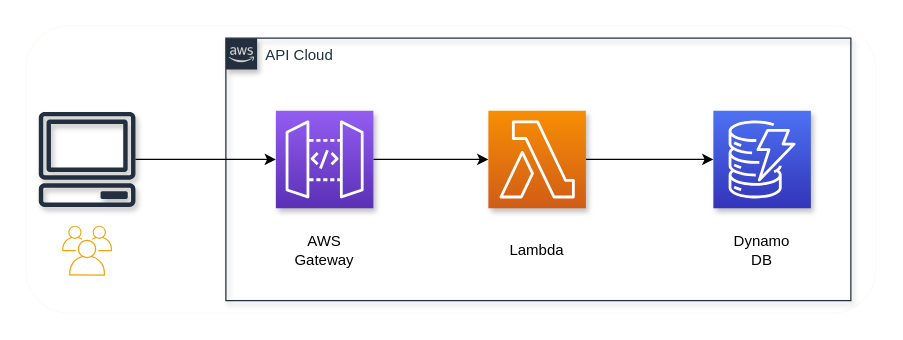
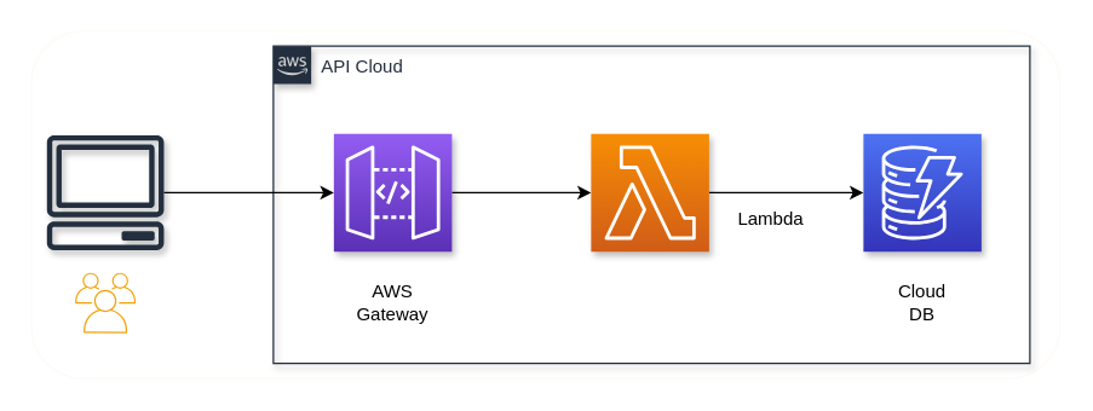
  <mxCell id="0" />
  <mxCell id="1" parent="0" />
  <mxCell id="2" value="" style="rounded=1;whiteSpace=wrap;html=1;shadow=0;strokeColor=#FFFAF5;strokeWidth=1;" parent="1" vertex="1"><mxGeometry x="20" y="20" width="680" height="230" as="geometry" /></mxCell>
  <mxCell id="3" value="API Cloud" style="points=[[0,0],[0.25,0],[0.5,0],[0.75,0],[1,0],[1,0.25],[1,0.5],[1,0.75],[1,1],[0.75,1],[0.5,1],[0.25,1],[0,1],[0,0.75],[0,0.5],[0,0.25]];outlineConnect=0;gradientColor=none;html=1;whiteSpace=wrap;fontSize=12;fontStyle=0;shape=mxgraph.aws4.group;grIcon=mxgraph.aws4.group_aws_cloud_alt;strokeColor=#232F3E;fillColor=none;verticalAlign=top;align=left;spacingLeft=30;fontColor=#232F3E;dashed=0;shadow=1;" parent="1" vertex="1"><mxGeometry x="180" y="30" width="500" height="210" as="geometry" /></mxCell>
  <mxCell id="4" value="" style="edgeStyle=orthogonalEdgeStyle;rounded=0;orthogonalLoop=1;jettySize=auto;html=1;" parent="1" source="5" target="7" edge="1"><mxGeometry relative="1" as="geometry"><mxPoint x="188.189" y="128" as="targetPoint" /></mxGeometry></mxCell>
  <mxCell id="5" value="" style="outlineConnect=0;fontColor=#232F3E;gradientColor=none;fillColor=#232F3E;strokeColor=none;dashed=0;verticalLabelPosition=bottom;verticalAlign=top;align=center;html=1;fontSize=12;fontStyle=0;aspect=fixed;pointerEvents=1;shape=mxgraph.aws4.client;shadow=1;" parent="1" vertex="1"><mxGeometry x="30" y="89" width="78" height="76" as="geometry" /></mxCell>
  <mxCell id="6" value="" style="edgeStyle=orthogonalEdgeStyle;rounded=0;orthogonalLoop=1;jettySize=auto;html=1;" parent="1" source="7" target="9" edge="1"><mxGeometry relative="1" as="geometry"><mxPoint x="378" y="127" as="targetPoint" /></mxGeometry></mxCell>
  <mxCell id="7" value="" style="outlineConnect=0;fontColor=#232F3E;gradientColor=#945DF2;gradientDirection=north;fillColor=#5A30B5;strokeColor=#ffffff;dashed=0;verticalLabelPosition=bottom;verticalAlign=top;align=center;html=1;fontSize=12;fontStyle=0;aspect=fixed;shape=mxgraph.aws4.resourceIcon;resIcon=mxgraph.aws4.api_gateway;shadow=1;" parent="1" vertex="1"><mxGeometry x="220" y="88" width="78" height="78" as="geometry" /></mxCell>
  <mxCell id="8" style="edgeStyle=orthogonalEdgeStyle;rounded=0;orthogonalLoop=1;jettySize=auto;html=1;" parent="1" source="9" target="10" edge="1"><mxGeometry relative="1" as="geometry" /></mxCell>
  <mxCell id="9" value="" style="outlineConnect=0;fontColor=#232F3E;gradientColor=#F78E04;gradientDirection=north;fillColor=#D05C17;strokeColor=#ffffff;dashed=0;verticalLabelPosition=bottom;verticalAlign=top;align=center;html=1;fontSize=12;fontStyle=0;aspect=fixed;shape=mxgraph.aws4.resourceIcon;resIcon=mxgraph.aws4.lambda;shadow=1;" parent="1" vertex="1"><mxGeometry x="390" y="88" width="78" height="78" as="geometry" /></mxCell>
  <mxCell id="10" value="" style="outlineConnect=0;fontColor=#232F3E;gradientColor=#4D72F3;gradientDirection=north;fillColor=#3334B9;strokeColor=#ffffff;dashed=0;verticalLabelPosition=bottom;verticalAlign=top;align=center;html=1;fontSize=12;fontStyle=0;aspect=fixed;shape=mxgraph.aws4.resourceIcon;resIcon=mxgraph.aws4.dynamodb;shadow=1;" parent="1" vertex="1"><mxGeometry x="570" y="88" width="78" height="78" as="geometry" /></mxCell>
  <mxCell id="11" value="AWS Gateway" style="text;html=1;strokeColor=none;fillColor=none;align=center;verticalAlign=middle;whiteSpace=wrap;rounded=0;shadow=1;" parent="1" vertex="1"><mxGeometry x="239" y="190" width="40" height="20" as="geometry" /></mxCell>
- <mxCell id="12" value="Lambda" style="text;html=1;strokeColor=none;fillColor=none;align=center;verticalAlign=middle;whiteSpace=wrap;rounded=0;shadow=1;" parent="1" vertex="1"><mxGeometry x="409" y="190" width="40" height="20" as="geometry" /></mxCell>
- <mxCell id="13" value="Dynamo DB" style="text;html=1;strokeColor=none;fillColor=none;align=center;verticalAlign=middle;whiteSpace=wrap;rounded=0;shadow=1;" parent="1" vertex="1"><mxGeometry x="589" y="190" width="40" height="20" as="geometry" /></mxCell>
+ <mxCell id="12" value="Lambda" style="text;html=1;strokeColor=none;fillColor=none;align=center;verticalAlign=middle;whiteSpace=wrap;rounded=0;shadow=1;" parent="1" vertex="1"><mxGeometry x="489" y="135" width="40" height="20" as="geometry" /></mxCell>
+ <mxCell id="13" value="Cloud DB" style="text;html=1;strokeColor=none;fillColor=none;align=center;verticalAlign=middle;whiteSpace=wrap;rounded=0;shadow=1;" parent="1" vertex="1"><mxGeometry x="589" y="190" width="40" height="20" as="geometry" /></mxCell>
  <mxCell id="14" value="users" style="outlineConnect=0;fontColor=#ffffff;strokeColor=#BD7000;fillColor=#f0a30a;dashed=0;verticalLabelPosition=bottom;verticalAlign=top;align=center;html=1;fontSize=12;fontStyle=0;aspect=fixed;shape=mxgraph.aws4.illustration_users;pointerEvents=1;shadow=0;" parent="1" vertex="1"><mxGeometry x="44" y="180" width="50" height="40" as="geometry" /></mxCell>
